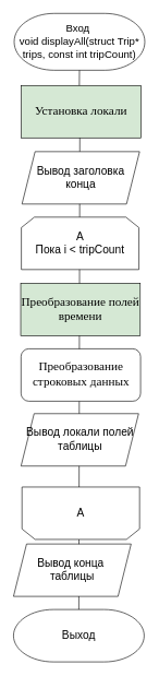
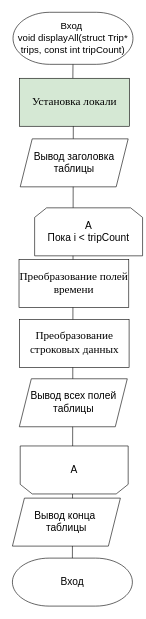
  <mxCell id="0" />
  <mxCell id="1" parent="0" />
  <mxCell id="2" value="&lt;div&gt;&lt;span style=&quot;font-size: 16px; background-color: transparent; color: light-dark(rgb(0, 0, 0), rgb(255, 255, 255));&quot;&gt;Вход&amp;nbsp;&lt;/span&gt;&lt;/div&gt;&lt;div&gt;&lt;span style=&quot;font-size: 16px; background-color: transparent; color: light-dark(rgb(0, 0, 0), rgb(255, 255, 255));&quot;&gt;void displayAll(struct Trip* trips, const int tripCount)&lt;/span&gt;&lt;/div&gt;" style="strokeWidth=1;html=1;shape=mxgraph.flowchart.terminator;whiteSpace=wrap;fontSize=17;" parent="1" vertex="1"><mxGeometry x="21" y="20" width="200" height="86.75" as="geometry" /></mxCell>
- <mxCell id="3" value="Выход" style="strokeWidth=1;html=1;shape=mxgraph.flowchart.terminator;whiteSpace=wrap;fontSize=17;" parent="1" vertex="1"><mxGeometry x="20" y="930" width="200" height="80" as="geometry" /></mxCell>
+ <mxCell id="3" value="Вход" style="strokeWidth=1;html=1;shape=mxgraph.flowchart.terminator;whiteSpace=wrap;fontSize=17;" parent="1" vertex="1"><mxGeometry x="20" y="930" width="200" height="80" as="geometry" /></mxCell>
  <mxCell id="4" value="" style="endArrow=none;html=1;rounded=0;entryX=0.5;entryY=1;entryDx=0;entryDy=0;entryPerimeter=0;fontSize=17;exitX=0.485;exitY=0.006;exitDx=0;exitDy=0;exitPerimeter=0;" parent="1" target="2" edge="1" source="13"><mxGeometry width="50" height="50" relative="1" as="geometry"><mxPoint x="115" y="130" as="sourcePoint" /><mxPoint x="194.37" y="1595.76" as="targetPoint" /></mxGeometry></mxCell>
  <mxCell id="5" value="" style="endArrow=none;html=1;rounded=0;entryX=0.5;entryY=1;entryDx=0;entryDy=0;entryPerimeter=0;fontSize=17;exitX=0.5;exitY=0;exitDx=0;exitDy=0;exitPerimeter=0;" parent="1" source="3" edge="1"><mxGeometry width="50" height="50" relative="1" as="geometry"><mxPoint x="122" y="830" as="sourcePoint" /><mxPoint x="121.5" y="206" as="targetPoint" /></mxGeometry></mxCell>
- <mxCell id="6" value="Вывод заголовка конца" style="shape=parallelogram;perimeter=parallelogramPerimeter;whiteSpace=wrap;html=1;fixedSize=1;fontSize=17;" parent="1" vertex="1"><mxGeometry x="33" y="231" width="180" height="80" as="geometry" /></mxCell>
- <mxCell id="7" value="&lt;p style=&quot;line-height: 0.2in;&quot; class=&quot;western&quot;&gt;&lt;font face=&quot;Times New Roman, serif&quot;&gt;&lt;font style=&quot;font-size: 14pt&quot;&gt;Преобразование полей времени&lt;/font&gt;&lt;/font&gt;&lt;/p&gt;" style="rounded=0;whiteSpace=wrap;html=1;fillColor=#d5e8d4;" parent="1" vertex="1"><mxGeometry x="31" y="432" width="183" height="80" as="geometry" /></mxCell>
- <mxCell id="8" value="&lt;p style=&quot;line-height: 0.2in;&quot; class=&quot;western&quot;&gt;&lt;span style=&quot;font-family: &amp;quot;Times New Roman&amp;quot;, serif; font-size: 18.667px;&quot;&gt;Преобразование&lt;/span&gt;&lt;font face=&quot;Times New Roman, serif&quot;&gt;&lt;font style=&quot;font-size: 14pt&quot;&gt;&lt;br&gt;строковых данных&lt;/font&gt;&lt;/font&gt;&lt;/p&gt;" style="whiteSpace=wrap;html=1;rounded=1;" parent="1" vertex="1"><mxGeometry x="31.5" y="532" width="183" height="80" as="geometry" /></mxCell>
- <mxCell id="9" value="Вывод локали полей таблицы" style="shape=parallelogram;perimeter=parallelogramPerimeter;whiteSpace=wrap;html=1;fixedSize=1;fontSize=17;" parent="1" vertex="1"><mxGeometry x="31.5" y="631" width="180" height="80" as="geometry" /></mxCell>
+ <mxCell id="6" value="Вывод заголовка таблицы" style="shape=parallelogram;perimeter=parallelogramPerimeter;whiteSpace=wrap;html=1;fixedSize=1;fontSize=17;" parent="1" vertex="1"><mxGeometry x="33" y="231" width="180" height="80" as="geometry" /></mxCell>
+ <mxCell id="7" value="&lt;p style=&quot;line-height: 0.2in;&quot; class=&quot;western&quot;&gt;&lt;font face=&quot;Times New Roman, serif&quot;&gt;&lt;font style=&quot;font-size: 14pt&quot;&gt;Преобразование полей времени&lt;/font&gt;&lt;/font&gt;&lt;/p&gt;" style="rounded=0;whiteSpace=wrap;html=1;" parent="1" vertex="1"><mxGeometry x="31" y="432" width="183" height="80" as="geometry" /></mxCell>
+ <mxCell id="8" value="&lt;p style=&quot;line-height: 0.2in;&quot; class=&quot;western&quot;&gt;&lt;span style=&quot;font-family: &amp;quot;Times New Roman&amp;quot;, serif; font-size: 18.667px;&quot;&gt;Преобразование&lt;/span&gt;&lt;font face=&quot;Times New Roman, serif&quot;&gt;&lt;font style=&quot;font-size: 14pt&quot;&gt;&lt;br&gt;строковых данных&lt;/font&gt;&lt;/font&gt;&lt;/p&gt;" style="rounded=0;whiteSpace=wrap;html=1;" parent="1" vertex="1"><mxGeometry x="31.5" y="532" width="183" height="80" as="geometry" /></mxCell>
+ <mxCell id="9" value="Вывод всех полей таблицы" style="shape=parallelogram;perimeter=parallelogramPerimeter;whiteSpace=wrap;html=1;fixedSize=1;fontSize=17;" parent="1" vertex="1"><mxGeometry x="31.5" y="631" width="180" height="80" as="geometry" /></mxCell>
  <mxCell id="10" value="Вывод конца&amp;nbsp;&lt;div&gt;таблицы&lt;/div&gt;" style="shape=parallelogram;perimeter=parallelogramPerimeter;whiteSpace=wrap;html=1;fixedSize=1;fontSize=17;" parent="1" vertex="1"><mxGeometry x="20" y="830" width="180" height="80" as="geometry" /></mxCell>
- <mxCell id="11" value="A&lt;div&gt;Пока i &amp;lt; tripCount&lt;/div&gt;" style="shape=loopLimit;whiteSpace=wrap;html=1;fontSize=17;" parent="1" vertex="1"><mxGeometry x="32" y="331" width="180" height="80" as="geometry" /></mxCell>
+ <mxCell id="11" value="A&lt;div&gt;Пока i &amp;lt; tripCount&lt;/div&gt;" style="shape=loopLimit;whiteSpace=wrap;html=1;fontSize=17;" parent="1" vertex="1"><mxGeometry x="57" y="346" width="180" height="80" as="geometry" /></mxCell>
  <mxCell id="12" value="A" style="shape=loopLimit;whiteSpace=wrap;html=1;direction=west;fontSize=17;" parent="1" vertex="1"><mxGeometry x="33" y="743" width="180" height="80" as="geometry" /></mxCell>
  <mxCell id="13" value="&lt;p style=&quot;line-height: 0.2in;&quot; class=&quot;western&quot;&gt;&lt;font face=&quot;Times New Roman, serif&quot;&gt;&lt;span style=&quot;font-size: 18.667px;&quot;&gt;Установка локали&lt;/span&gt;&lt;/font&gt;&lt;/p&gt;" style="rounded=0;whiteSpace=wrap;html=1;fillColor=#d5e8d4;" parent="1" vertex="1"><mxGeometry x="32" y="130" width="183" height="80" as="geometry" /></mxCell>
